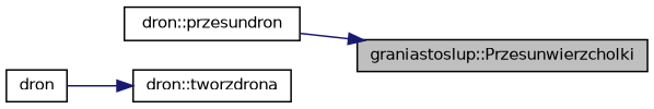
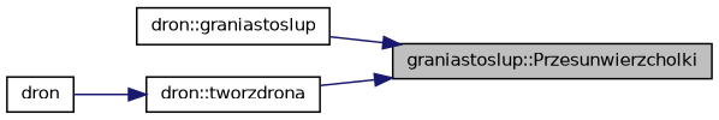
  digraph {
    rankdir=RL
    node [color=black fillcolor=white fontname=Helvetica fontsize=10 shape=record style=filled]
    edge [color=midnightblue dir=back fontname=Helvetica fontsize=10 labelfontname=Helvetica labelfontsize=10 style=solid]
    n1 [fillcolor=grey75 fontcolor=black height=0.2 label="graniastoslup::Przesunwierzcholki" width=0.4]
-   n2 [height=0.2 label="dron::przesundron" width=0.4]
+   n2 [height=0.2 label="dron::graniastoslup" width=0.4]
    n3 [height=0.2 label="dron::tworzdrona" width=0.4]
    n4 [height=0.2 label=dron width=0.4]
    n1 -> n2
+   n1 -> n3
    n3 -> n4
  }
